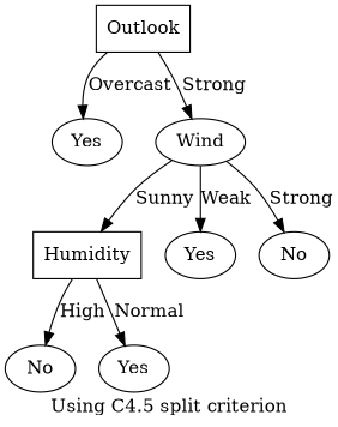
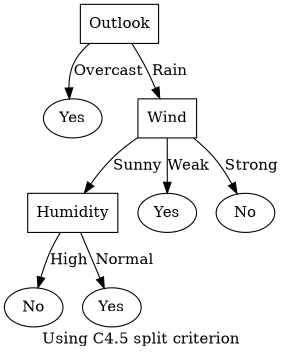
  digraph {
    label="Using C4.5 split criterion"
    node [shape=ellipse]
    n1 [label=Outlook shape=box]
    n2 [label=Yes]
-   n3 [label=Wind]
+   n3 [label=Wind shape=box]
    n4 [label=Humidity shape=box]
    n5 [label=No]
    n6 [label=Yes]
    n7 [label=Yes]
    n8 [label=No]
    n1 -> n2 [label=Overcast]
-   n1 -> n3 [label=Strong]
+   n1 -> n3 [label=Rain]
    n3 -> n4 [label=Sunny]
    n3 -> n7 [label=Weak]
    n3 -> n8 [label=Strong]
    n4 -> n5 [label=High]
    n4 -> n6 [label=Normal]
  }
